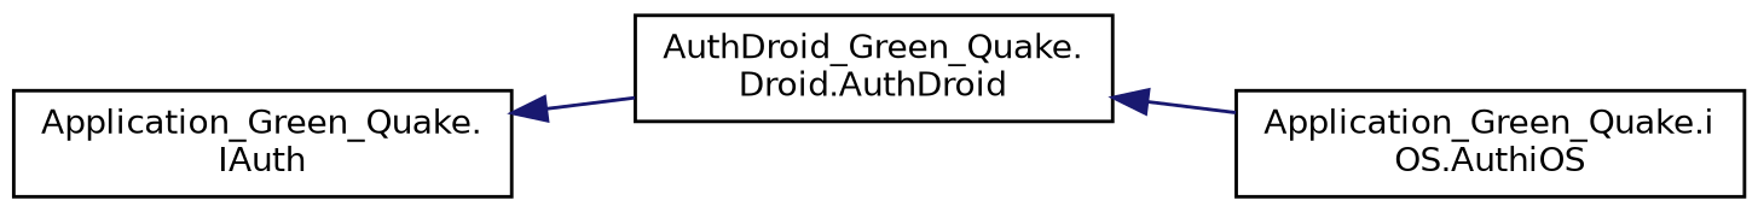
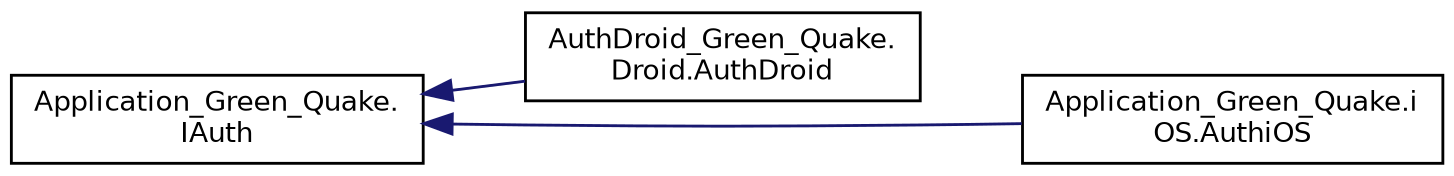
  digraph {
    rankdir=LR
    node [color=black fillcolor=white fontname=Helvetica fontsize=10 shape=record style=filled]
    edge [color=midnightblue dir=back fontname=Helvetica fontsize=10 labelfontname=Helvetica labelfontsize=10 style=solid]
    n1 [height=0.2 label="Application_Green_Quake.\lIAuth" width=0.4]
    n2 [height=0.2 label="AuthDroid_Green_Quake.\lDroid.AuthDroid" width=0.4]
    n3 [height=0.2 label="Application_Green_Quake.i\lOS.AuthiOS" width=0.4]
    n1 -> n2
-   n2 -> n3
+   n1 -> n3
  }
